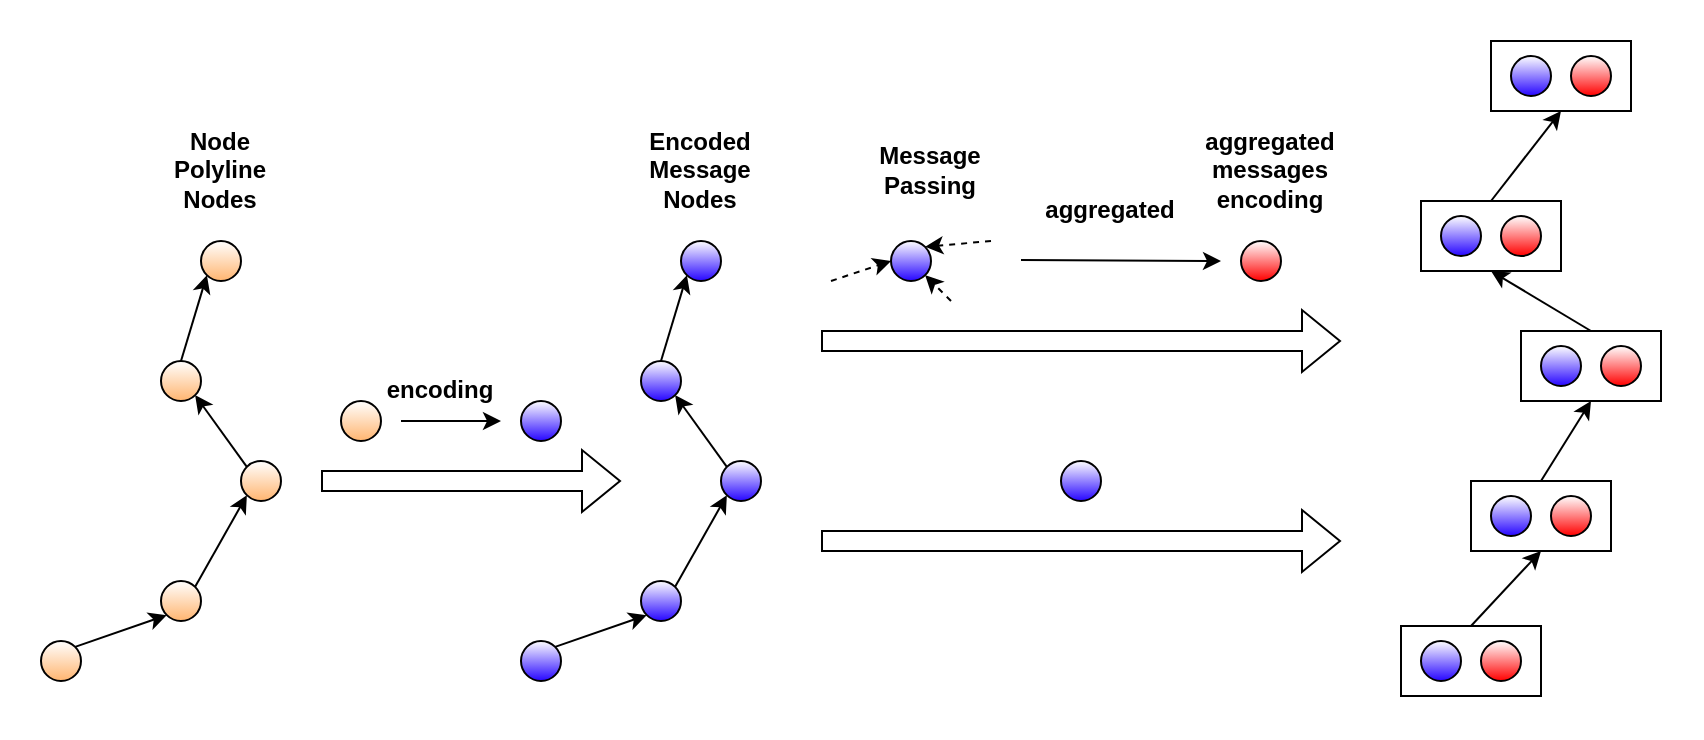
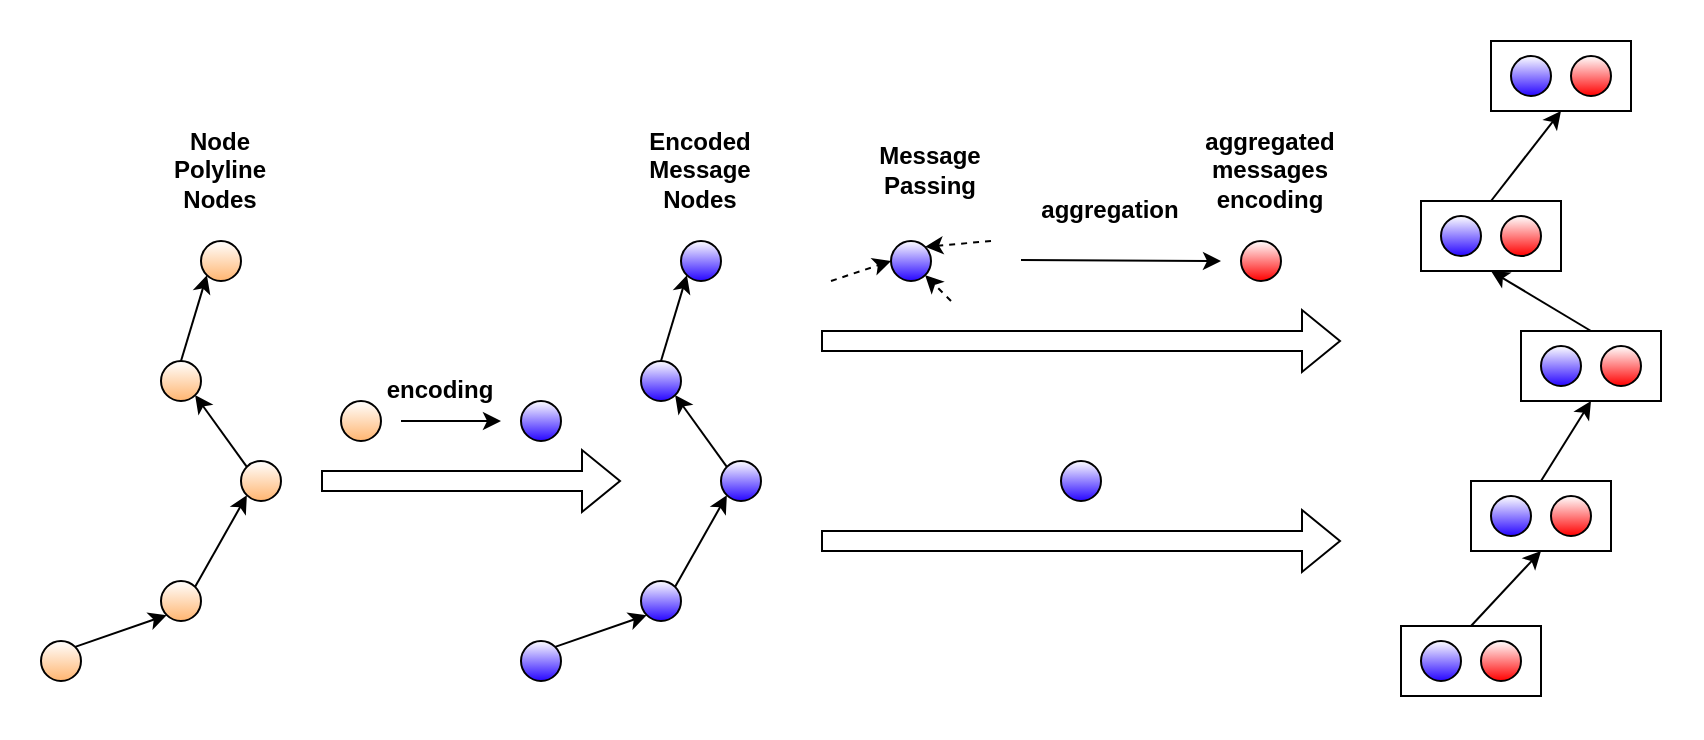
  <mxCell id="0" />
  <mxCell id="1" parent="0" />
  <mxCell id="2" value="" style="ellipse;whiteSpace=wrap;html=1;aspect=fixed;gradientColor=#ffffff;gradientDirection=north;fillColor=#FFB570;" vertex="1" parent="1"><mxGeometry x="100" y="120" width="20" height="20" as="geometry" /></mxCell>
  <mxCell id="3" style="rounded=0;orthogonalLoop=1;jettySize=auto;html=1;exitX=0;exitY=0;exitDx=0;exitDy=0;entryX=1;entryY=1;entryDx=0;entryDy=0;" edge="1" parent="1" source="4" target="6"><mxGeometry relative="1" as="geometry" /></mxCell>
  <mxCell id="4" value="" style="ellipse;whiteSpace=wrap;html=1;aspect=fixed;fillColor=#FFB570;gradientColor=#ffffff;gradientDirection=north;" vertex="1" parent="1"><mxGeometry x="120" y="230" width="20" height="20" as="geometry" /></mxCell>
  <mxCell id="5" style="edgeStyle=none;rounded=0;orthogonalLoop=1;jettySize=auto;html=1;exitX=0.5;exitY=0;exitDx=0;exitDy=0;entryX=0;entryY=1;entryDx=0;entryDy=0;" edge="1" parent="1" source="6" target="2"><mxGeometry relative="1" as="geometry" /></mxCell>
  <mxCell id="6" value="" style="ellipse;whiteSpace=wrap;html=1;aspect=fixed;gradientColor=#ffffff;gradientDirection=north;fillColor=#FFB570;" vertex="1" parent="1"><mxGeometry x="80" y="180" width="20" height="20" as="geometry" /></mxCell>
  <mxCell id="7" value="" style="ellipse;whiteSpace=wrap;html=1;aspect=fixed;gradientColor=#ffffff;fillColor=#FFB570;gradientDirection=north;" vertex="1" parent="1"><mxGeometry x="80" y="290" width="20" height="20" as="geometry" /></mxCell>
  <mxCell id="8" value="" style="ellipse;whiteSpace=wrap;html=1;aspect=fixed;strokeColor=#000000;gradientColor=#ffffff;gradientDirection=north;fillColor=#FFB570;" vertex="1" parent="1"><mxGeometry x="20" y="320" width="20" height="20" as="geometry" /></mxCell>
  <mxCell id="9" value="" style="endArrow=classic;html=1;rounded=0;exitX=1;exitY=0;exitDx=0;exitDy=0;entryX=0;entryY=1;entryDx=0;entryDy=0;" edge="1" parent="1" source="8" target="7"><mxGeometry width="50" height="50" relative="1" as="geometry"><mxPoint x="470" y="300" as="sourcePoint" /><mxPoint x="520" y="250" as="targetPoint" /></mxGeometry></mxCell>
  <mxCell id="10" value="" style="endArrow=classic;html=1;rounded=0;exitX=1;exitY=0;exitDx=0;exitDy=0;entryX=0;entryY=1;entryDx=0;entryDy=0;" edge="1" parent="1" source="7" target="4"><mxGeometry width="50" height="50" relative="1" as="geometry"><mxPoint x="470" y="300" as="sourcePoint" /><mxPoint x="520" y="250" as="targetPoint" /></mxGeometry></mxCell>
  <mxCell id="11" value="" style="ellipse;whiteSpace=wrap;html=1;aspect=fixed;gradientColor=#ffffff;gradientDirection=north;fillColor=#2605FF;" vertex="1" parent="1"><mxGeometry x="340" y="120" width="20" height="20" as="geometry" /></mxCell>
  <mxCell id="12" style="rounded=0;orthogonalLoop=1;jettySize=auto;html=1;exitX=0;exitY=0;exitDx=0;exitDy=0;entryX=1;entryY=1;entryDx=0;entryDy=0;" edge="1" parent="1" source="13" target="15"><mxGeometry relative="1" as="geometry" /></mxCell>
  <mxCell id="13" value="" style="ellipse;whiteSpace=wrap;html=1;aspect=fixed;fillColor=#2605FF;gradientColor=#ffffff;gradientDirection=north;" vertex="1" parent="1"><mxGeometry x="360" y="230" width="20" height="20" as="geometry" /></mxCell>
  <mxCell id="14" style="edgeStyle=none;rounded=0;orthogonalLoop=1;jettySize=auto;html=1;exitX=0.5;exitY=0;exitDx=0;exitDy=0;entryX=0;entryY=1;entryDx=0;entryDy=0;" edge="1" parent="1" source="15" target="11"><mxGeometry relative="1" as="geometry" /></mxCell>
  <mxCell id="15" value="" style="ellipse;whiteSpace=wrap;html=1;aspect=fixed;gradientColor=#ffffff;gradientDirection=north;fillColor=#2605FF;" vertex="1" parent="1"><mxGeometry x="320" y="180" width="20" height="20" as="geometry" /></mxCell>
  <mxCell id="16" value="" style="ellipse;whiteSpace=wrap;html=1;aspect=fixed;gradientColor=#ffffff;fillColor=#2605FF;gradientDirection=north;" vertex="1" parent="1"><mxGeometry x="320" y="290" width="20" height="20" as="geometry" /></mxCell>
  <mxCell id="17" value="" style="ellipse;whiteSpace=wrap;html=1;aspect=fixed;strokeColor=#000000;gradientColor=#ffffff;gradientDirection=north;fillColor=#2605FF;" vertex="1" parent="1"><mxGeometry x="260" y="320" width="20" height="20" as="geometry" /></mxCell>
  <mxCell id="18" value="" style="endArrow=classic;html=1;rounded=0;exitX=1;exitY=0;exitDx=0;exitDy=0;entryX=0;entryY=1;entryDx=0;entryDy=0;" edge="1" parent="1" source="17" target="16"><mxGeometry width="50" height="50" relative="1" as="geometry"><mxPoint x="710" y="300" as="sourcePoint" /><mxPoint x="760" y="250" as="targetPoint" /></mxGeometry></mxCell>
  <mxCell id="19" value="" style="endArrow=classic;html=1;rounded=0;exitX=1;exitY=0;exitDx=0;exitDy=0;entryX=0;entryY=1;entryDx=0;entryDy=0;" edge="1" parent="1" source="16" target="13"><mxGeometry width="50" height="50" relative="1" as="geometry"><mxPoint x="710" y="300" as="sourcePoint" /><mxPoint x="760" y="250" as="targetPoint" /></mxGeometry></mxCell>
  <mxCell id="20" value="" style="shape=flexArrow;endArrow=classic;html=1;rounded=0;" edge="1" parent="1"><mxGeometry width="50" height="50" relative="1" as="geometry"><mxPoint x="160" y="240" as="sourcePoint" /><mxPoint x="310" y="240" as="targetPoint" /></mxGeometry></mxCell>
  <mxCell id="21" value="" style="ellipse;whiteSpace=wrap;html=1;aspect=fixed;gradientColor=#ffffff;gradientDirection=north;fillColor=#FFB570;" vertex="1" parent="1"><mxGeometry x="170" y="200" width="20" height="20" as="geometry" /></mxCell>
  <mxCell id="22" value="" style="ellipse;whiteSpace=wrap;html=1;aspect=fixed;gradientColor=#ffffff;gradientDirection=north;fillColor=#2605FF;" vertex="1" parent="1"><mxGeometry x="260" y="200" width="20" height="20" as="geometry" /></mxCell>
  <mxCell id="23" value="" style="endArrow=classic;html=1;rounded=0;" edge="1" parent="1"><mxGeometry width="50" height="50" relative="1" as="geometry"><mxPoint x="200" y="210" as="sourcePoint" /><mxPoint x="250" y="210" as="targetPoint" /></mxGeometry></mxCell>
  <mxCell id="24" value="encoding" style="text;html=1;strokeColor=none;fillColor=none;align=center;verticalAlign=middle;whiteSpace=wrap;rounded=0;fontStyle=1" vertex="1" parent="1"><mxGeometry x="190" y="180" width="60" height="30" as="geometry" /></mxCell>
  <mxCell id="25" value="Node Polyline&lt;br&gt;Nodes" style="text;html=1;strokeColor=none;fillColor=none;align=center;verticalAlign=middle;whiteSpace=wrap;rounded=0;fontStyle=1" vertex="1" parent="1"><mxGeometry x="80" y="70" width="60" height="30" as="geometry" /></mxCell>
  <mxCell id="26" value="Encoded&lt;br&gt;Message&lt;br&gt;Nodes" style="text;html=1;strokeColor=none;fillColor=none;align=center;verticalAlign=middle;whiteSpace=wrap;rounded=0;fontStyle=1" vertex="1" parent="1"><mxGeometry x="320" y="70" width="60" height="30" as="geometry" /></mxCell>
  <mxCell id="27" value="" style="shape=flexArrow;endArrow=classic;html=1;rounded=0;" edge="1" parent="1"><mxGeometry width="50" height="50" relative="1" as="geometry"><mxPoint x="410" y="170" as="sourcePoint" /><mxPoint x="670" y="170" as="targetPoint" /></mxGeometry></mxCell>
  <mxCell id="28" value="" style="ellipse;whiteSpace=wrap;html=1;aspect=fixed;gradientColor=#ffffff;gradientDirection=north;fillColor=#2605FF;" vertex="1" parent="1"><mxGeometry x="445" y="120" width="20" height="20" as="geometry" /></mxCell>
  <mxCell id="29" value="" style="endArrow=classic;html=1;rounded=0;entryX=1;entryY=0;entryDx=0;entryDy=0;dashed=1;" edge="1" parent="1" target="28"><mxGeometry width="50" height="50" relative="1" as="geometry"><mxPoint x="495" y="120" as="sourcePoint" /><mxPoint x="485" y="120" as="targetPoint" /></mxGeometry></mxCell>
  <mxCell id="30" value="" style="endArrow=classic;html=1;rounded=0;entryX=1;entryY=1;entryDx=0;entryDy=0;dashed=1;" edge="1" parent="1" target="28"><mxGeometry width="50" height="50" relative="1" as="geometry"><mxPoint x="475" y="150" as="sourcePoint" /><mxPoint x="452.071" y="142.929" as="targetPoint" /></mxGeometry></mxCell>
  <mxCell id="31" value="" style="endArrow=classic;html=1;rounded=0;entryX=0;entryY=0.5;entryDx=0;entryDy=0;dashed=1;" edge="1" parent="1" target="28"><mxGeometry width="50" height="50" relative="1" as="geometry"><mxPoint x="415" y="140" as="sourcePoint" /><mxPoint x="452.071" y="142.929" as="targetPoint" /></mxGeometry></mxCell>
  <mxCell id="32" value="Message&lt;br&gt;Passing" style="text;html=1;strokeColor=none;fillColor=none;align=center;verticalAlign=middle;whiteSpace=wrap;rounded=0;fontStyle=1" vertex="1" parent="1"><mxGeometry x="425" y="70" width="80" height="30" as="geometry" /></mxCell>
  <mxCell id="33" value="" style="shape=flexArrow;endArrow=classic;html=1;rounded=0;" edge="1" parent="1"><mxGeometry width="50" height="50" relative="1" as="geometry"><mxPoint x="410" y="270" as="sourcePoint" /><mxPoint x="670" y="270" as="targetPoint" /></mxGeometry></mxCell>
  <mxCell id="34" value="" style="ellipse;whiteSpace=wrap;html=1;aspect=fixed;fillColor=#2605FF;gradientColor=#ffffff;gradientDirection=north;" vertex="1" parent="1"><mxGeometry x="530" y="230" width="20" height="20" as="geometry" /></mxCell>
  <mxCell id="35" value="" style="endArrow=classic;html=1;rounded=0;" edge="1" parent="1"><mxGeometry width="50" height="50" relative="1" as="geometry"><mxPoint x="510" y="129.5" as="sourcePoint" /><mxPoint x="610" y="130" as="targetPoint" /></mxGeometry></mxCell>
- <mxCell id="36" value="aggregated" style="text;html=1;strokeColor=none;fillColor=none;align=center;verticalAlign=middle;whiteSpace=wrap;rounded=0;fontStyle=1" vertex="1" parent="1"><mxGeometry x="515" y="90" width="80" height="30" as="geometry" /></mxCell>
+ <mxCell id="36" value="aggregation" style="text;html=1;strokeColor=none;fillColor=none;align=center;verticalAlign=middle;whiteSpace=wrap;rounded=0;fontStyle=1" vertex="1" parent="1"><mxGeometry x="515" y="90" width="80" height="30" as="geometry" /></mxCell>
  <mxCell id="37" value="" style="ellipse;whiteSpace=wrap;html=1;aspect=fixed;gradientColor=#ffffff;gradientDirection=north;fillColor=#FF0000;" vertex="1" parent="1"><mxGeometry x="620" y="120" width="20" height="20" as="geometry" /></mxCell>
  <mxCell id="38" value="" style="rounded=0;whiteSpace=wrap;html=1;gradientDirection=north;" vertex="1" parent="1"><mxGeometry x="700" y="312.5" width="70" height="35" as="geometry" /></mxCell>
  <mxCell id="39" value="" style="ellipse;whiteSpace=wrap;html=1;aspect=fixed;fillColor=#2605FF;gradientColor=#ffffff;gradientDirection=north;" vertex="1" parent="1"><mxGeometry x="710" y="320" width="20" height="20" as="geometry" /></mxCell>
  <mxCell id="40" value="" style="ellipse;whiteSpace=wrap;html=1;aspect=fixed;gradientColor=#ffffff;gradientDirection=north;fillColor=#FF0000;" vertex="1" parent="1"><mxGeometry x="740" y="320" width="20" height="20" as="geometry" /></mxCell>
  <mxCell id="41" value="" style="rounded=0;whiteSpace=wrap;html=1;gradientDirection=north;" vertex="1" parent="1"><mxGeometry x="735" y="240" width="70" height="35" as="geometry" /></mxCell>
  <mxCell id="42" value="" style="ellipse;whiteSpace=wrap;html=1;aspect=fixed;fillColor=#2605FF;gradientColor=#ffffff;gradientDirection=north;" vertex="1" parent="1"><mxGeometry x="745" y="247.5" width="20" height="20" as="geometry" /></mxCell>
  <mxCell id="43" value="" style="ellipse;whiteSpace=wrap;html=1;aspect=fixed;gradientColor=#ffffff;gradientDirection=north;fillColor=#FF0000;" vertex="1" parent="1"><mxGeometry x="775" y="247.5" width="20" height="20" as="geometry" /></mxCell>
  <mxCell id="44" value="" style="rounded=0;whiteSpace=wrap;html=1;gradientDirection=north;" vertex="1" parent="1"><mxGeometry x="760" y="165" width="70" height="35" as="geometry" /></mxCell>
  <mxCell id="45" value="" style="ellipse;whiteSpace=wrap;html=1;aspect=fixed;fillColor=#2605FF;gradientColor=#ffffff;gradientDirection=north;" vertex="1" parent="1"><mxGeometry x="770" y="172.5" width="20" height="20" as="geometry" /></mxCell>
  <mxCell id="46" value="" style="ellipse;whiteSpace=wrap;html=1;aspect=fixed;gradientColor=#ffffff;gradientDirection=north;fillColor=#FF0000;" vertex="1" parent="1"><mxGeometry x="800" y="172.5" width="20" height="20" as="geometry" /></mxCell>
  <mxCell id="47" value="" style="rounded=0;whiteSpace=wrap;html=1;gradientDirection=north;" vertex="1" parent="1"><mxGeometry x="710" y="100" width="70" height="35" as="geometry" /></mxCell>
  <mxCell id="48" value="" style="ellipse;whiteSpace=wrap;html=1;aspect=fixed;fillColor=#2605FF;gradientColor=#ffffff;gradientDirection=north;" vertex="1" parent="1"><mxGeometry x="720" y="107.5" width="20" height="20" as="geometry" /></mxCell>
  <mxCell id="49" value="" style="ellipse;whiteSpace=wrap;html=1;aspect=fixed;gradientColor=#ffffff;gradientDirection=north;fillColor=#FF0000;" vertex="1" parent="1"><mxGeometry x="750" y="107.5" width="20" height="20" as="geometry" /></mxCell>
  <mxCell id="50" value="" style="rounded=0;whiteSpace=wrap;html=1;gradientDirection=north;" vertex="1" parent="1"><mxGeometry x="745" y="20" width="70" height="35" as="geometry" /></mxCell>
  <mxCell id="51" value="" style="ellipse;whiteSpace=wrap;html=1;aspect=fixed;fillColor=#2605FF;gradientColor=#ffffff;gradientDirection=north;" vertex="1" parent="1"><mxGeometry x="755" y="27.5" width="20" height="20" as="geometry" /></mxCell>
  <mxCell id="52" value="" style="ellipse;whiteSpace=wrap;html=1;aspect=fixed;gradientColor=#ffffff;gradientDirection=north;fillColor=#FF0000;" vertex="1" parent="1"><mxGeometry x="785" y="27.5" width="20" height="20" as="geometry" /></mxCell>
  <mxCell id="53" value="" style="endArrow=classic;html=1;rounded=0;exitX=0.5;exitY=0;exitDx=0;exitDy=0;entryX=0.5;entryY=1;entryDx=0;entryDy=0;" edge="1" parent="1" source="38" target="41"><mxGeometry width="50" height="50" relative="1" as="geometry"><mxPoint x="440" y="180" as="sourcePoint" /><mxPoint x="490" y="130" as="targetPoint" /></mxGeometry></mxCell>
  <mxCell id="54" value="" style="endArrow=classic;html=1;rounded=0;exitX=0.5;exitY=0;exitDx=0;exitDy=0;entryX=0.5;entryY=1;entryDx=0;entryDy=0;" edge="1" parent="1" source="41" target="44"><mxGeometry width="50" height="50" relative="1" as="geometry"><mxPoint x="440" y="180" as="sourcePoint" /><mxPoint x="490" y="130" as="targetPoint" /></mxGeometry></mxCell>
  <mxCell id="55" value="" style="endArrow=classic;html=1;rounded=0;exitX=0.5;exitY=0;exitDx=0;exitDy=0;entryX=0.5;entryY=1;entryDx=0;entryDy=0;" edge="1" parent="1" source="44" target="47"><mxGeometry width="50" height="50" relative="1" as="geometry"><mxPoint x="440" y="180" as="sourcePoint" /><mxPoint x="490" y="130" as="targetPoint" /></mxGeometry></mxCell>
  <mxCell id="56" value="" style="endArrow=classic;html=1;rounded=0;entryX=0.5;entryY=1;entryDx=0;entryDy=0;exitX=0.5;exitY=0;exitDx=0;exitDy=0;" edge="1" parent="1" source="47" target="50"><mxGeometry width="50" height="50" relative="1" as="geometry"><mxPoint x="440" y="180" as="sourcePoint" /><mxPoint x="490" y="130" as="targetPoint" /></mxGeometry></mxCell>
  <mxCell id="57" value="aggregated&lt;br&gt;messages&lt;br&gt;encoding" style="text;html=1;strokeColor=none;fillColor=none;align=center;verticalAlign=middle;whiteSpace=wrap;rounded=0;fontStyle=1" vertex="1" parent="1"><mxGeometry x="595" y="70" width="80" height="30" as="geometry" /></mxCell>
